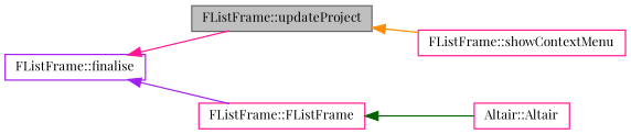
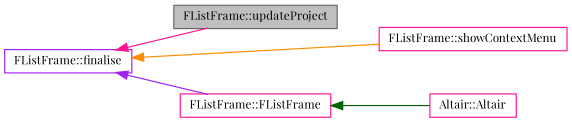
  digraph {
    fontname="Playfair Display"
    rankdir=LR
    node [color=deeppink fillcolor=white fontname="Playfair Display" fontsize=10 shape=record style=filled]
    edge [dir=back fontname="Playfair Display" fontsize=10 labelfontname=Helvetica labelfontsize=10 style=solid]
    n1 [color=gray40 fillcolor=grey75 fontcolor=black height=0.2 label="FListFrame::updateProject" width=0.4]
    n2 [height=0.2 label="FListFrame::showContextMenu" width=0.4]
    n3 [color=purple height=0.2 label="FListFrame::finalise" width=0.4]
    n4 [height=0.2 label="FListFrame::FListFrame" width=0.4]
    n5 [height=0.2 label="Altair::Altair" width=0.4]
-   n1 -> n2 [color=darkorange]
+   n3 -> n2 [color=darkorange]
    n3 -> n1 [color=deeppink]
    n3 -> n4 [color=purple]
    n4 -> n5 [color=darkgreen]
  }
